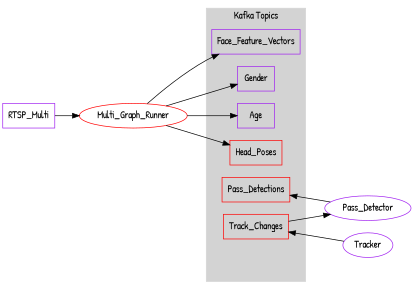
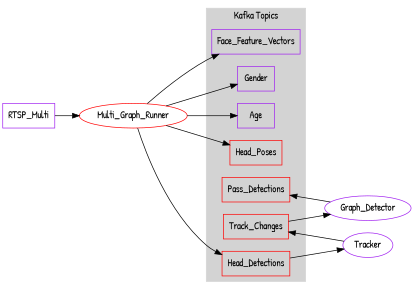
  digraph {
    fontname="Patrick Hand"
    rankdir=LR
    node [color=purple fontname="Patrick Hand" shape=box]
    edge [fontname="Patrick Hand"]
+   Head_Detections [color=red]
    Track_Changes [color=red]
    Pass_Detections [color=red]
    Head_Poses [color=red]
    Age
    Gender
    Face_Feature_Vectors
    Tracker [shape=""]
-   Pass_Detector [shape=""]
+   Pass_Detector [label=Graph_Detector shape=""]
    n10 [label=RTSP_Multi]
    Multi_Graph_Runner [color=red shape=""]
    subgraph cluster_1 {
      color=lightgrey
      label="Kafka Topics"
      style=filled
      subgraph sub_2 {
        color=lightgrey
        label="Kafka Topics"
        rank=same
        style=filled
+       Head_Detections
        Track_Changes
        Pass_Detections
        Head_Poses
        Age
        Gender
        Face_Feature_Vectors
      }
    }
+   Head_Detections -> Track_Changes [style=invis]
+   Head_Detections -> Tracker
    Track_Changes -> Pass_Detections [style=invis]
    Track_Changes -> Pass_Detector
    Pass_Detections -> Head_Poses [style=invis]
    Head_Poses -> Age [style=invis]
    Age -> Gender [style=invis]
    Gender -> Face_Feature_Vectors [style=invis]
    Tracker -> Track_Changes
    Pass_Detector -> Pass_Detections
    n10 -> Multi_Graph_Runner
+   Multi_Graph_Runner -> Head_Detections
    Multi_Graph_Runner -> Head_Poses
    Multi_Graph_Runner -> Age
    Multi_Graph_Runner -> Gender
    Multi_Graph_Runner -> Face_Feature_Vectors
  }
